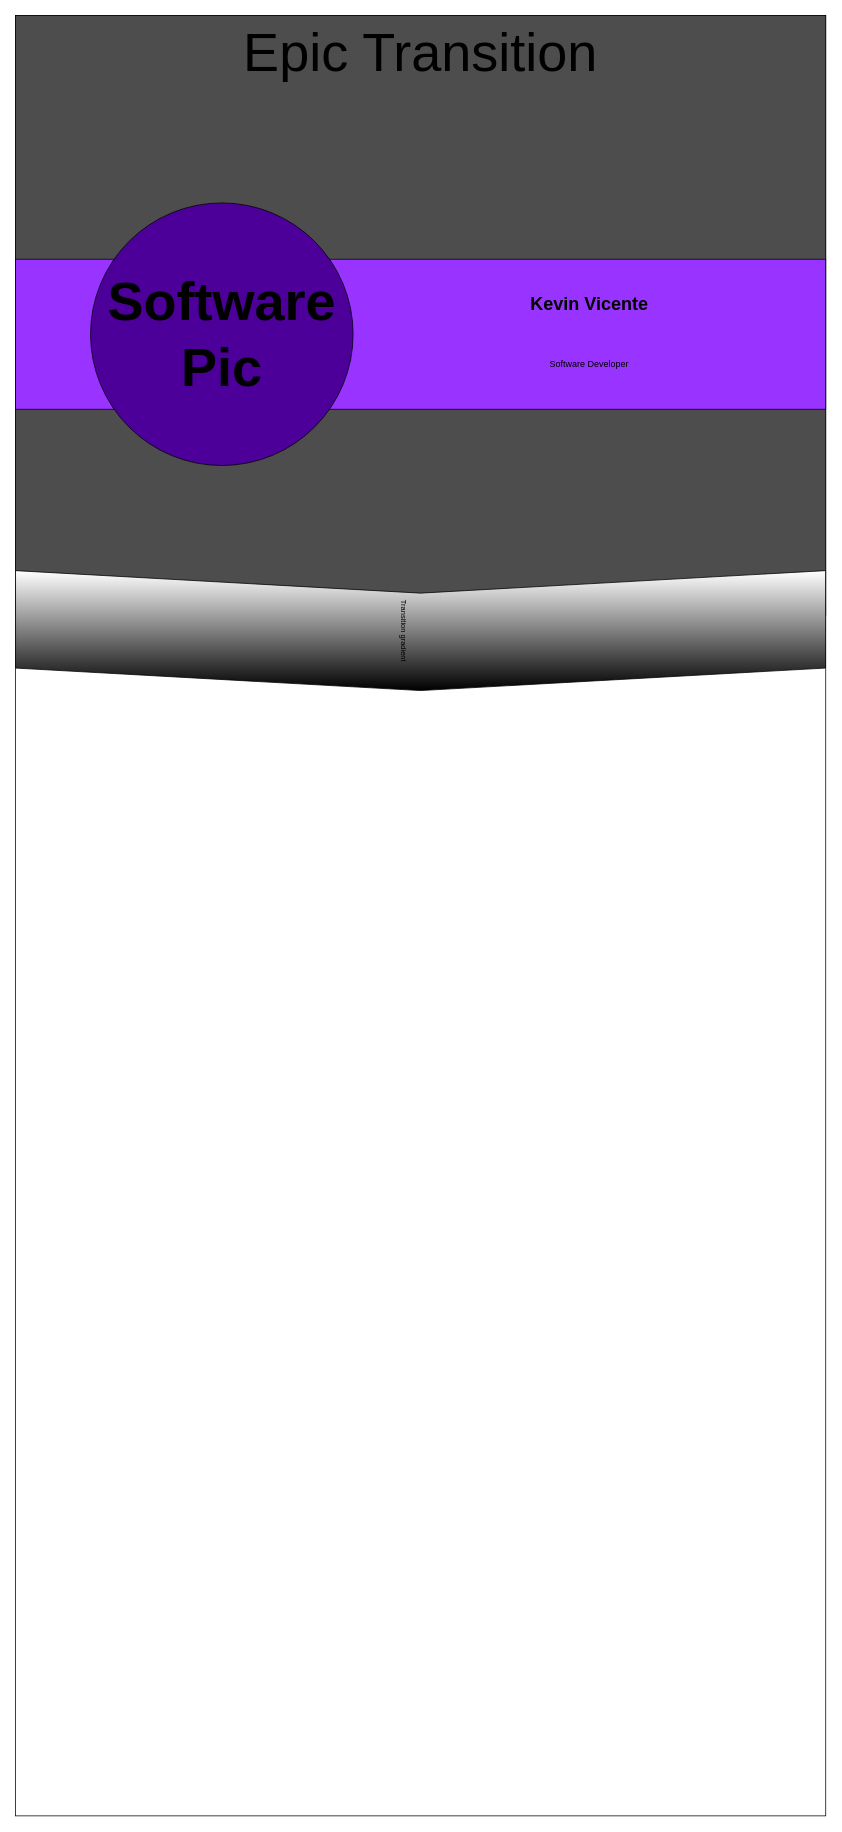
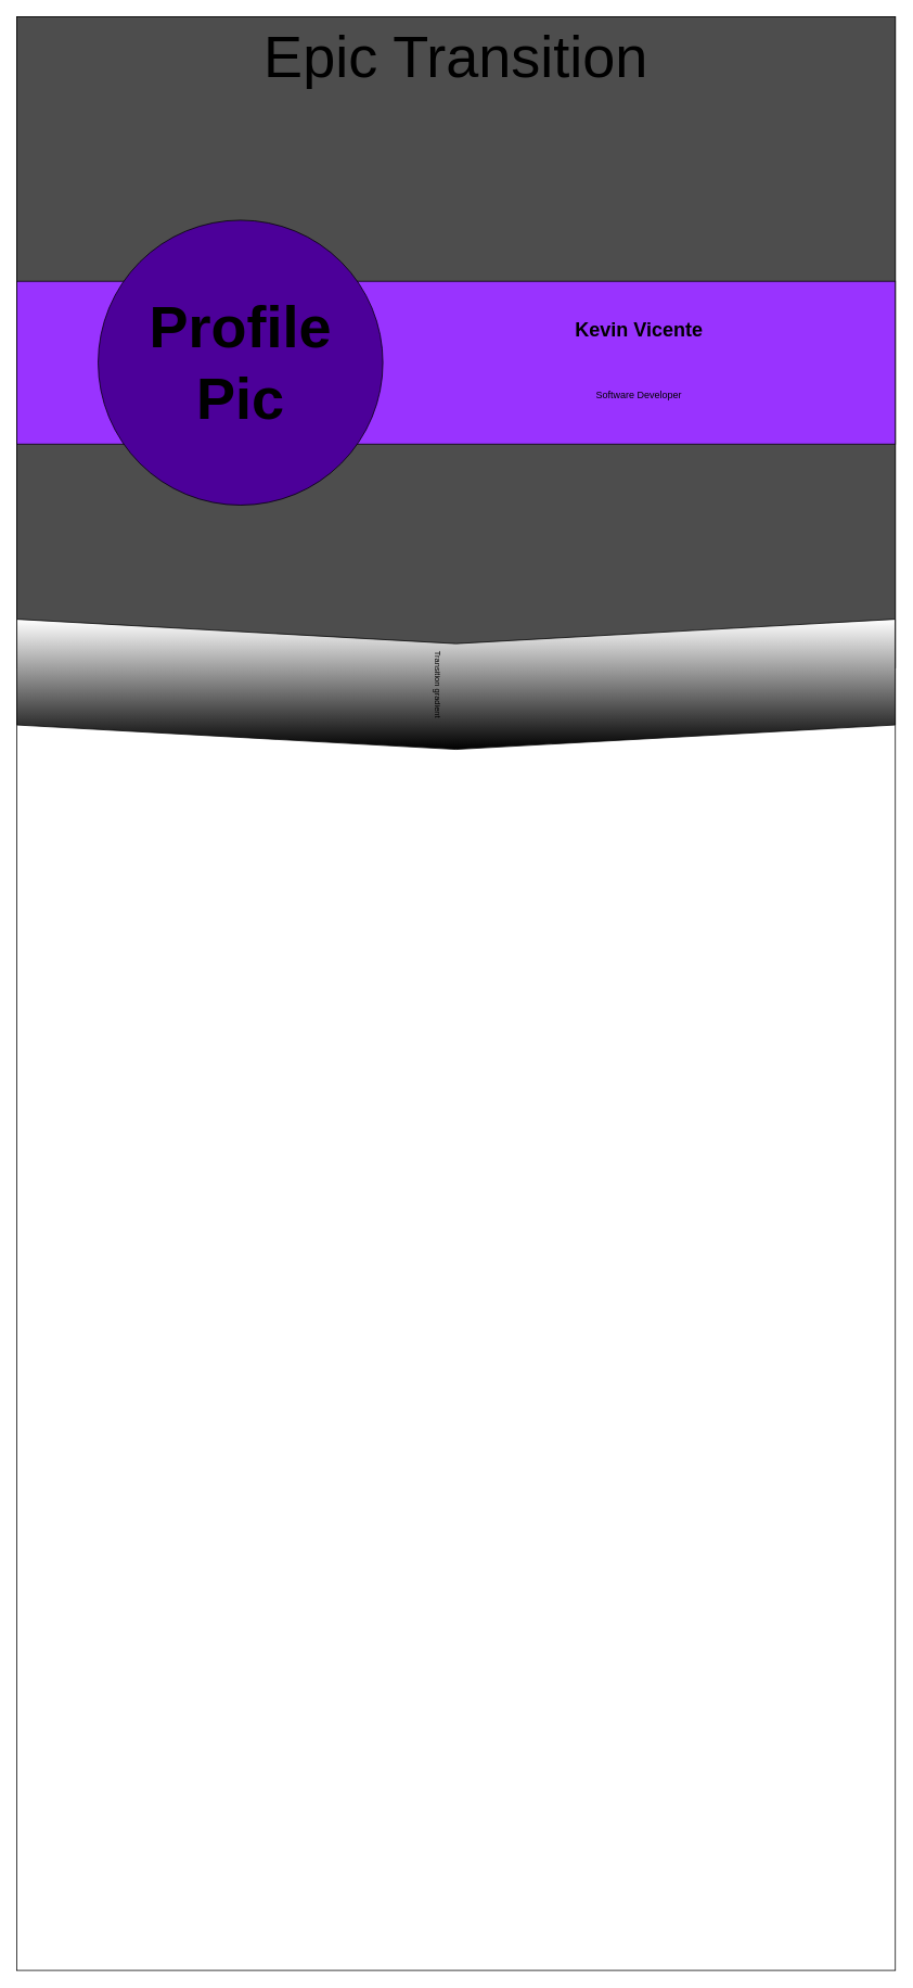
  <mxCell id="0" />
  <mxCell id="1" parent="0" />
  <mxCell id="2" value="" style="rounded=0;whiteSpace=wrap;html=1;" vertex="1" parent="1"><mxGeometry width="1080" height="2400" as="geometry" x="20" y="20" /></mxCell>
  <mxCell id="3" value="Epic Transition" style="rounded=0;whiteSpace=wrap;html=1;fontSize=72;fillColor=#4D4D4D;align=center;labelPosition=center;verticalLabelPosition=middle;verticalAlign=top;" vertex="1" parent="1"><mxGeometry width="1080" height="800" as="geometry" x="20" y="20" /></mxCell>
  <mxCell id="4" value="" style="rounded=0;whiteSpace=wrap;html=1;fillColor=#9933FF;" vertex="1" parent="1"><mxGeometry y="345" width="1080" height="200" as="geometry" x="20" /></mxCell>
- <mxCell id="5" value="&lt;h1&gt;&lt;font style=&quot;font-size: 72px&quot;&gt;Software Pic&lt;/font&gt;&lt;/h1&gt;" style="ellipse;whiteSpace=wrap;html=1;aspect=fixed;fillColor=#4C0099;" vertex="1" parent="1"><mxGeometry x="120" y="270" width="350" height="350" as="geometry" /></mxCell>
+ <mxCell id="5" value="&lt;h1&gt;&lt;font style=&quot;font-size: 72px&quot;&gt;Profile Pic&lt;/font&gt;&lt;/h1&gt;" style="ellipse;whiteSpace=wrap;html=1;aspect=fixed;fillColor=#4C0099;" vertex="1" parent="1"><mxGeometry x="120" y="270" width="350" height="350" as="geometry" /></mxCell>
  <mxCell id="6" value="Software Developer" style="text;html=1;strokeColor=none;fillColor=none;align=center;verticalAlign=middle;whiteSpace=wrap;rounded=0;" vertex="1" parent="1"><mxGeometry x="510" y="450" width="550" height="70" as="geometry" /></mxCell>
  <mxCell id="7" value="&lt;h1&gt;Kevin Vicente&lt;/h1&gt;" style="text;html=1;strokeColor=none;fillColor=none;align=center;verticalAlign=middle;whiteSpace=wrap;rounded=0;" vertex="1" parent="1"><mxGeometry x="510" y="370" width="550" height="70" as="geometry" /></mxCell>
  <mxCell id="8" value="&lt;p&gt;&lt;font style=&quot;font-size: 10px&quot;&gt;Transition gradient&lt;/font&gt;&lt;/p&gt;" style="html=1;shadow=0;dashed=0;align=center;verticalAlign=middle;shape=mxgraph.arrows2.arrow;dy=0;dx=30;notch=30;fontSize=72;fillColor=#000000;rotation=90;gradientColor=#ffffff;gradientDirection=west;" vertex="1" parent="1"><mxGeometry x="479.94" y="300.19" width="159.88" height="1079.75" as="geometry" /></mxCell>
